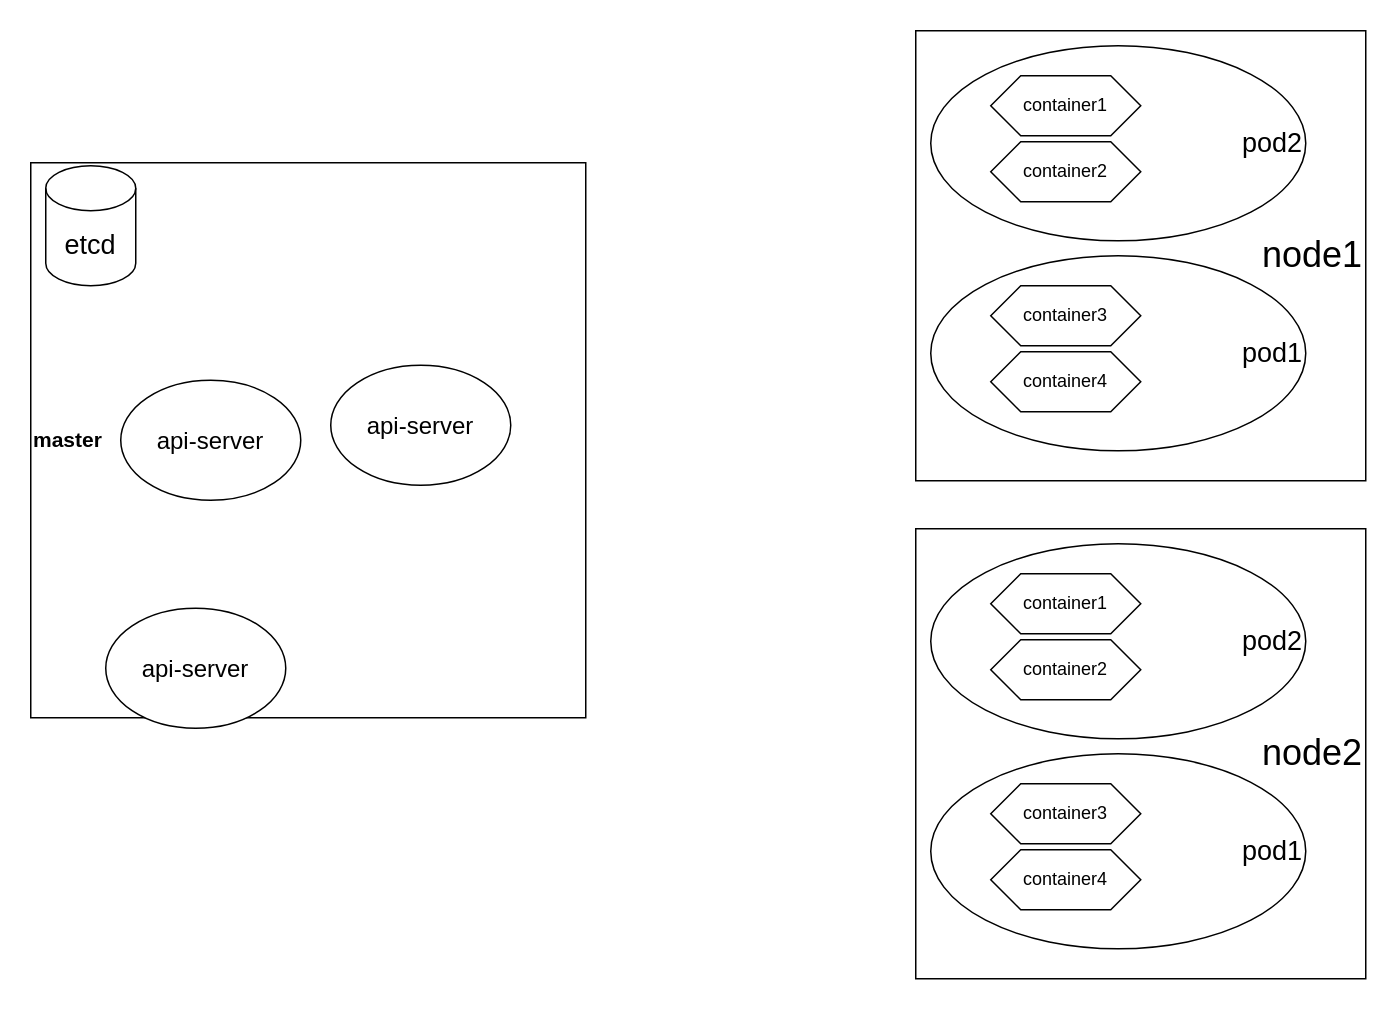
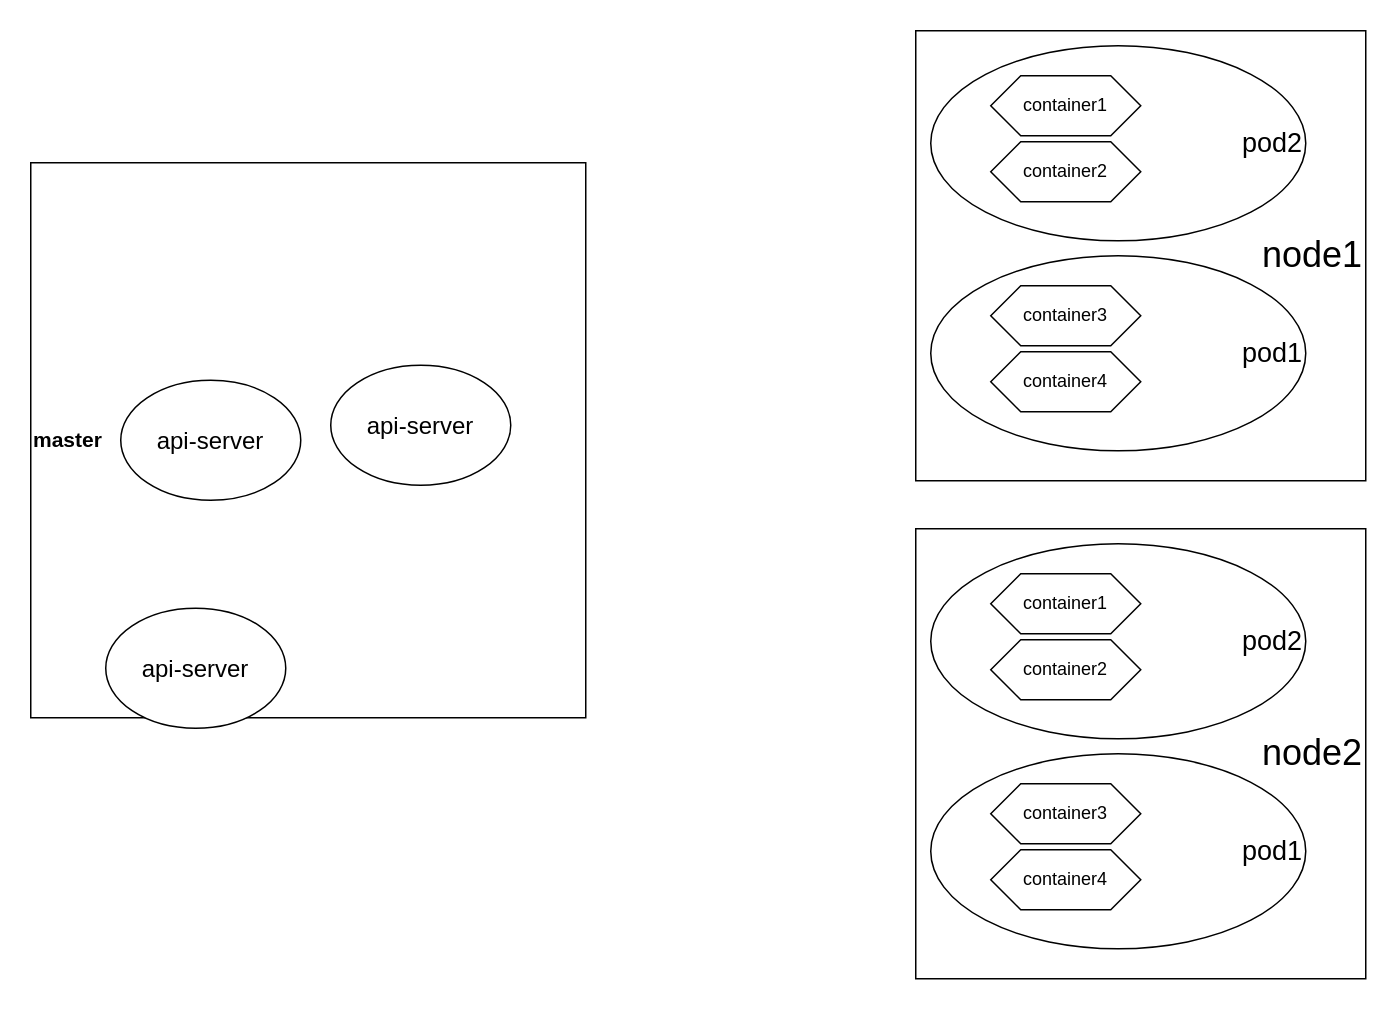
  <mxCell id="0" />
  <mxCell id="1" parent="0" />
  <mxCell id="2" value="&lt;font style=&quot;font-size: 24px;&quot;&gt;node1&lt;/font&gt;" style="whiteSpace=wrap;html=1;aspect=fixed;align=right;" parent="1" vertex="1"><mxGeometry x="610" y="20" width="300" height="300" as="geometry" /></mxCell>
  <mxCell id="3" value="&lt;font style=&quot;font-size: 14px;&quot;&gt;&lt;b&gt;master&lt;/b&gt;&lt;/font&gt;" style="whiteSpace=wrap;html=1;aspect=fixed;align=left;" parent="1" vertex="1"><mxGeometry x="20" y="108" width="370" height="370" as="geometry" /></mxCell>
  <mxCell id="4" value="&lt;font size=&quot;3&quot;&gt;api-server&lt;/font&gt;" style="ellipse;whiteSpace=wrap;html=1;" parent="1" vertex="1"><mxGeometry x="220" y="243" width="120" height="80" as="geometry" /></mxCell>
  <mxCell id="5" value="&lt;font size=&quot;3&quot;&gt;api-server&lt;/font&gt;" style="ellipse;whiteSpace=wrap;html=1;" parent="1" vertex="1"><mxGeometry x="80" y="253" width="120" height="80" as="geometry" /></mxCell>
  <mxCell id="6" value="&lt;font size=&quot;3&quot;&gt;api-server&lt;/font&gt;" style="ellipse;whiteSpace=wrap;html=1;" parent="1" vertex="1"><mxGeometry x="70" y="405" width="120" height="80" as="geometry" /></mxCell>
- <mxCell id="7" value="&lt;font style=&quot;font-size: 18px;&quot;&gt;etcd&lt;/font&gt;" style="shape=cylinder3;whiteSpace=wrap;html=1;boundedLbl=1;backgroundOutline=1;size=15;" parent="1" vertex="1"><mxGeometry x="30" y="110" width="60" height="80" as="geometry" /></mxCell>
  <mxCell id="8" value="&lt;font style=&quot;font-size: 18px;&quot;&gt;pod2&lt;/font&gt;" style="ellipse;whiteSpace=wrap;html=1;align=right;" parent="1" vertex="1"><mxGeometry x="620" y="30" width="250" height="130" as="geometry" /></mxCell>
  <mxCell id="9" value="container1" style="shape=hexagon;perimeter=hexagonPerimeter2;whiteSpace=wrap;html=1;fixedSize=1;" parent="1" vertex="1"><mxGeometry x="660" y="50" width="100" height="40" as="geometry" /></mxCell>
  <mxCell id="10" value="container2" style="shape=hexagon;perimeter=hexagonPerimeter2;whiteSpace=wrap;html=1;fixedSize=1;" parent="1" vertex="1"><mxGeometry x="660" y="94" width="100" height="40" as="geometry" /></mxCell>
  <mxCell id="11" value="&lt;font style=&quot;font-size: 18px;&quot;&gt;pod1&lt;/font&gt;" style="ellipse;whiteSpace=wrap;html=1;align=right;" parent="1" vertex="1"><mxGeometry x="620" y="170" width="250" height="130" as="geometry" /></mxCell>
  <mxCell id="12" value="container3" style="shape=hexagon;perimeter=hexagonPerimeter2;whiteSpace=wrap;html=1;fixedSize=1;" parent="1" vertex="1"><mxGeometry x="660" y="190" width="100" height="40" as="geometry" /></mxCell>
  <mxCell id="13" value="container4" style="shape=hexagon;perimeter=hexagonPerimeter2;whiteSpace=wrap;html=1;fixedSize=1;" parent="1" vertex="1"><mxGeometry x="660" y="234" width="100" height="40" as="geometry" /></mxCell>
  <mxCell id="14" value="&lt;font style=&quot;font-size: 24px;&quot;&gt;node2&lt;/font&gt;" style="whiteSpace=wrap;html=1;aspect=fixed;align=right;" parent="1" vertex="1"><mxGeometry x="610" y="352" width="300" height="300" as="geometry" /></mxCell>
  <mxCell id="15" value="&lt;font style=&quot;font-size: 18px;&quot;&gt;pod2&lt;/font&gt;" style="ellipse;whiteSpace=wrap;html=1;align=right;" parent="1" vertex="1"><mxGeometry x="620" y="362" width="250" height="130" as="geometry" /></mxCell>
  <mxCell id="16" value="container1" style="shape=hexagon;perimeter=hexagonPerimeter2;whiteSpace=wrap;html=1;fixedSize=1;" parent="1" vertex="1"><mxGeometry x="660" y="382" width="100" height="40" as="geometry" /></mxCell>
  <mxCell id="17" value="container2" style="shape=hexagon;perimeter=hexagonPerimeter2;whiteSpace=wrap;html=1;fixedSize=1;" parent="1" vertex="1"><mxGeometry x="660" y="426" width="100" height="40" as="geometry" /></mxCell>
  <mxCell id="18" value="&lt;font style=&quot;font-size: 18px;&quot;&gt;pod1&lt;/font&gt;" style="ellipse;whiteSpace=wrap;html=1;align=right;" parent="1" vertex="1"><mxGeometry x="620" y="502" width="250" height="130" as="geometry" /></mxCell>
  <mxCell id="19" value="container3" style="shape=hexagon;perimeter=hexagonPerimeter2;whiteSpace=wrap;html=1;fixedSize=1;" parent="1" vertex="1"><mxGeometry x="660" y="522" width="100" height="40" as="geometry" /></mxCell>
  <mxCell id="20" value="container4" style="shape=hexagon;perimeter=hexagonPerimeter2;whiteSpace=wrap;html=1;fixedSize=1;" parent="1" vertex="1"><mxGeometry x="660" y="566" width="100" height="40" as="geometry" /></mxCell>
